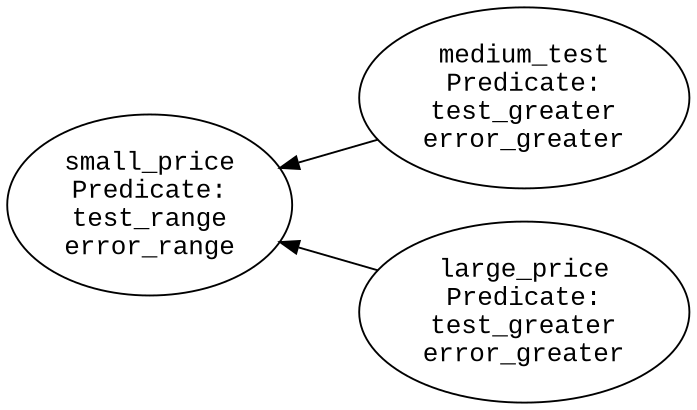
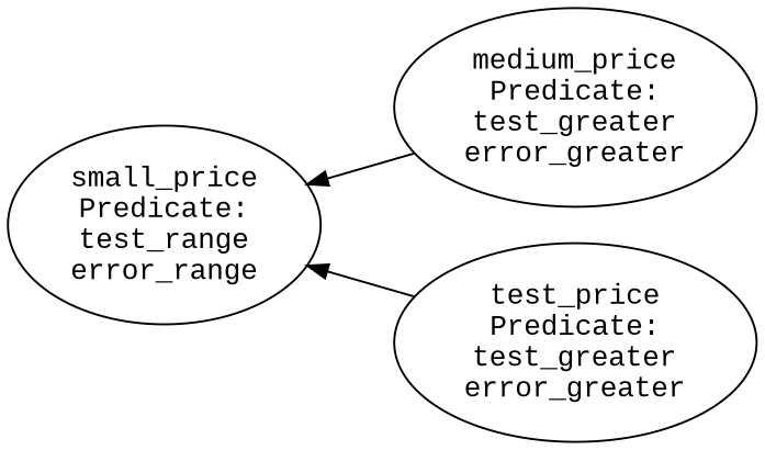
  digraph {
    fontname="Liberation Mono"
    rankdir=RL
    node [fontname="Liberation Mono" shape=oval]
    edge [fontname="Liberation Mono"]
    n1 [label="small_price\nPredicate:\ntest_range\nerror_range"]
-   n2 [label="medium_test\nPredicate:\ntest_greater\nerror_greater"]
-   n3 [label="large_price\nPredicate:\ntest_greater\nerror_greater"]
+   n2 [label="medium_price\nPredicate:\ntest_greater\nerror_greater"]
+   n3 [label="test_price\nPredicate:\ntest_greater\nerror_greater"]
    n2 -> n1
    n3 -> n1
  }
